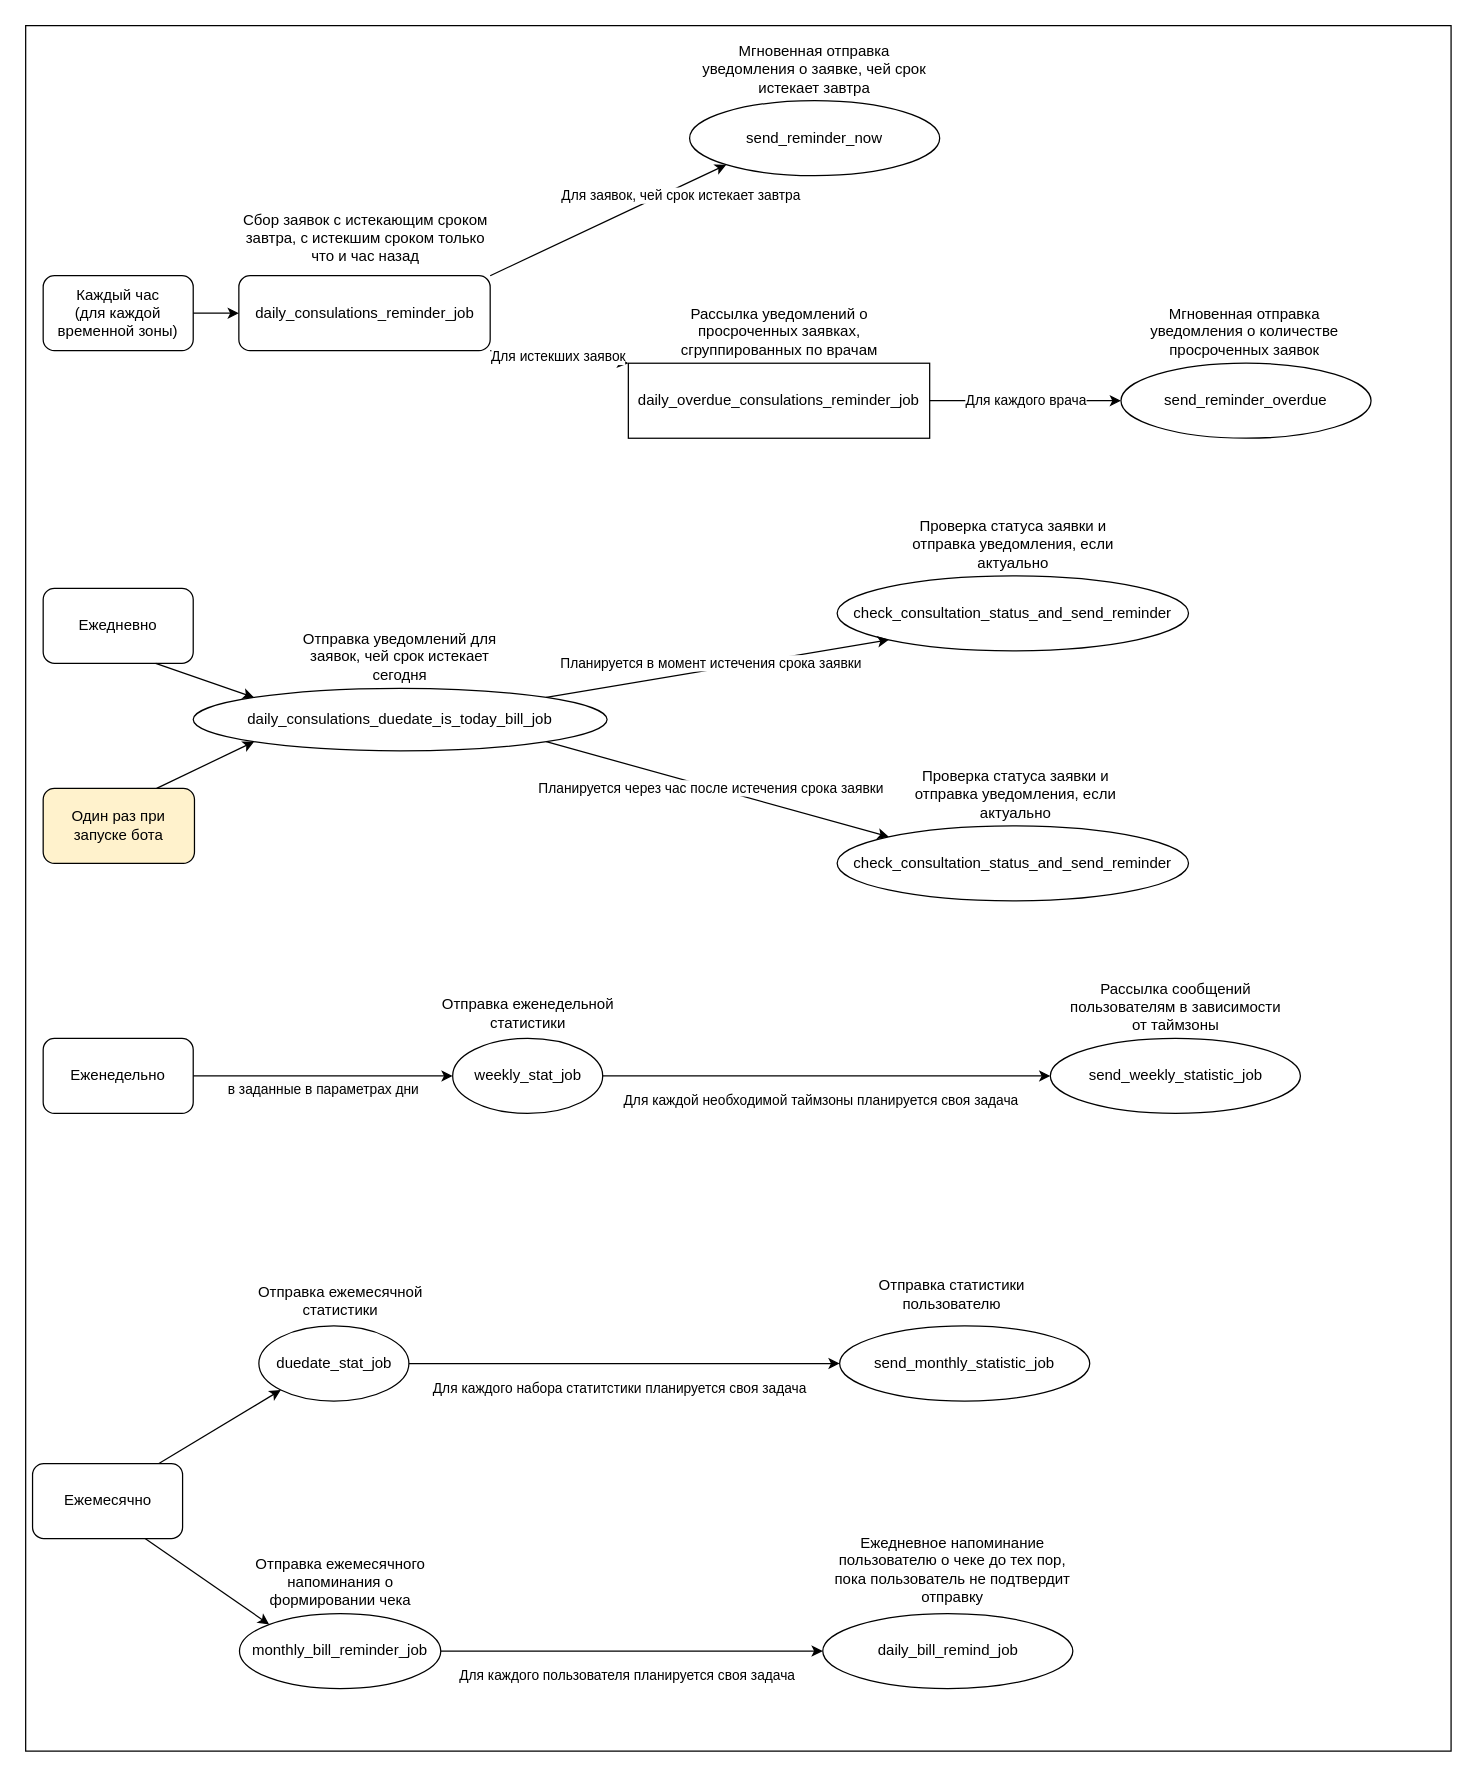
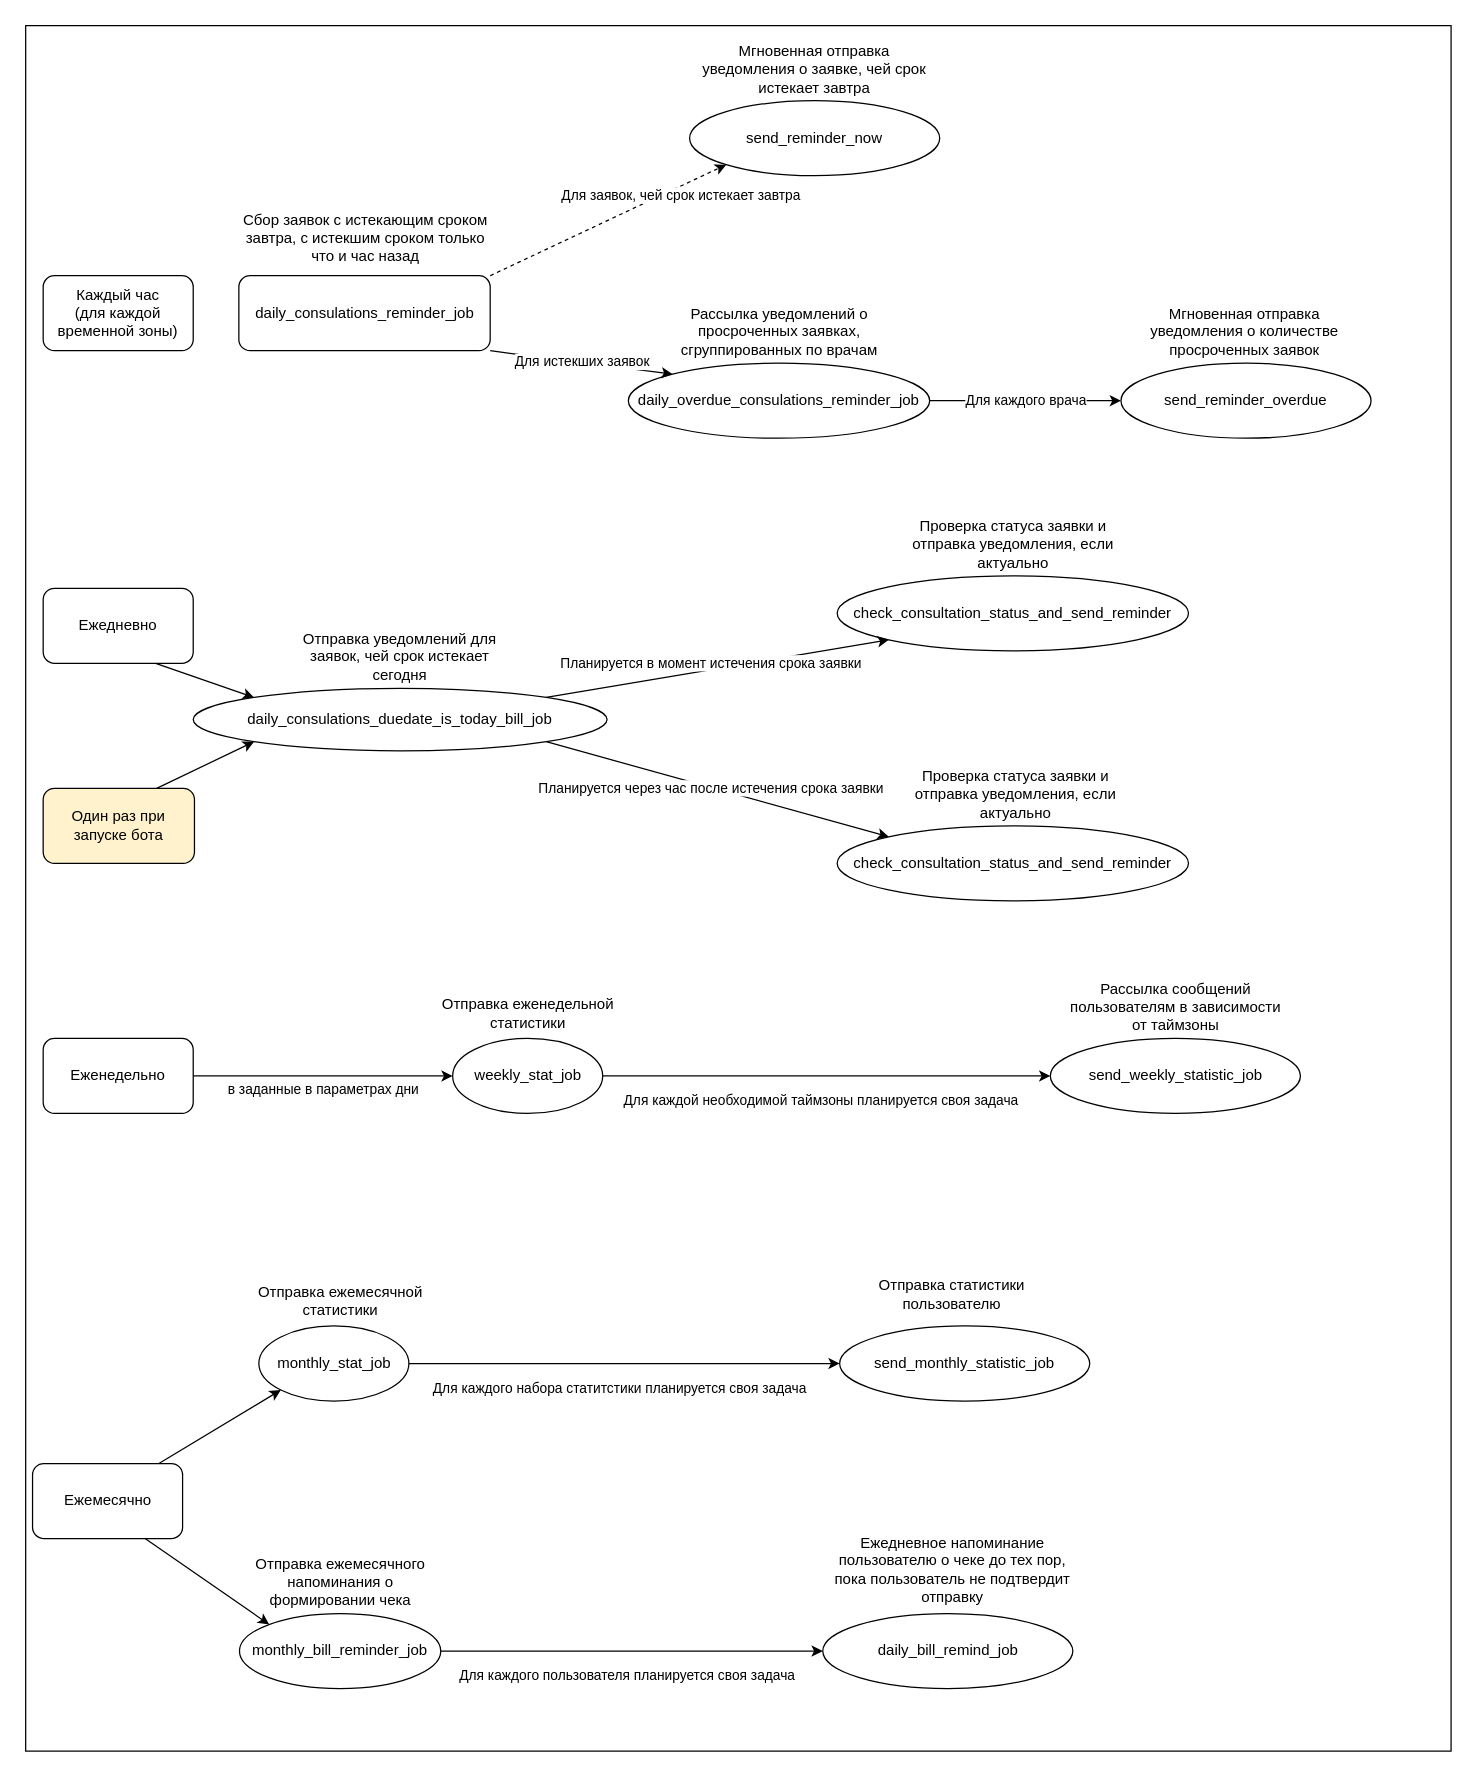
  <mxCell id="0" />
  <mxCell id="1" parent="0" />
  <mxCell id="2" value="" style="rounded=0;whiteSpace=wrap;html=1;" parent="1" vertex="1"><mxGeometry x="20" width="1140" height="1380" as="geometry" y="20" /></mxCell>
  <mxCell id="3" value="Ежедневно" style="rounded=1;whiteSpace=wrap;html=1;" parent="1" vertex="1"><mxGeometry x="34" y="470" width="120" height="60" as="geometry" /></mxCell>
  <mxCell id="4" value="weekly_stat_job" style="ellipse;whiteSpace=wrap;html=1;" parent="1" vertex="1"><mxGeometry x="361.5" y="830" width="120" height="60" as="geometry" /></mxCell>
  <mxCell id="5" value="send_weekly_statistic_job" style="ellipse;whiteSpace=wrap;html=1;" parent="1" vertex="1"><mxGeometry x="839.5" y="830" width="200" height="60" as="geometry" /></mxCell>
  <mxCell id="6" value="Для каждой необходимой таймзоны планируется своя задача" style="endArrow=classic;rounded=0;exitX=1;exitY=0.5;exitDx=0;exitDy=0;entryX=0;entryY=0.5;entryDx=0;entryDy=0;html=1;" parent="1" source="4" target="5" edge="1"><mxGeometry x="-0.026" y="-20" width="50" height="50" relative="1" as="geometry"><mxPoint x="516" y="1320" as="sourcePoint" /><mxPoint x="566" y="1270" as="targetPoint" /><mxPoint as="offset" /></mxGeometry></mxCell>
  <mxCell id="7" value="Отправка еженедельной статистики" style="text;html=1;strokeColor=none;fillColor=none;align=center;verticalAlign=middle;whiteSpace=wrap;rounded=0;" parent="1" vertex="1"><mxGeometry x="346.5" y="790" width="150" height="40" as="geometry" /></mxCell>
  <mxCell id="8" value="Рассылка сообщений пользователям в зависимости от таймзоны" style="text;html=1;strokeColor=none;fillColor=none;align=center;verticalAlign=middle;whiteSpace=wrap;rounded=0;" parent="1" vertex="1"><mxGeometry x="847.5" y="780" width="184" height="50" as="geometry" /></mxCell>
  <mxCell id="9" value="daily_consulations_duedate_is_today_bill_job" style="ellipse;whiteSpace=wrap;html=1;" parent="1" vertex="1"><mxGeometry x="154" y="550" width="331" height="50" as="geometry" /></mxCell>
  <mxCell id="10" value="check_consultation_status_and_send_reminder" style="ellipse;whiteSpace=wrap;html=1;" parent="1" vertex="1"><mxGeometry x="669" y="660" width="281" height="60" as="geometry" /></mxCell>
  <mxCell id="11" value="Планируется через час после истечения срока заявки" style="endArrow=classic;rounded=0;exitX=1;exitY=1;exitDx=0;exitDy=0;entryX=0;entryY=0;entryDx=0;entryDy=0;html=1;" parent="1" source="9" target="10" edge="1"><mxGeometry x="-0.038" y="-1" width="50" height="50" relative="1" as="geometry"><mxPoint x="363" y="1040" as="sourcePoint" /><mxPoint x="623" y="670" as="targetPoint" /><mxPoint as="offset" /></mxGeometry></mxCell>
  <mxCell id="12" value="Отправка уведомлений для заявок, чей срок истекает сегодня" style="text;html=1;strokeColor=none;fillColor=none;align=center;verticalAlign=middle;whiteSpace=wrap;rounded=0;" parent="1" vertex="1"><mxGeometry x="239.25" y="500" width="160.5" height="50" as="geometry" /></mxCell>
  <mxCell id="13" value="Проверка статуса заявки и отправка уведомления, если актуально" style="text;html=1;strokeColor=none;fillColor=none;align=center;verticalAlign=middle;whiteSpace=wrap;rounded=0;" parent="1" vertex="1"><mxGeometry x="709.5" y="610" width="203.5" height="50" as="geometry" /></mxCell>
  <mxCell id="14" value="Ежемесячно" style="rounded=1;whiteSpace=wrap;html=1;" parent="1" vertex="1"><mxGeometry x="25.5" y="1170" width="120" height="60" as="geometry" /></mxCell>
- <mxCell id="15" value="duedate_stat_job" style="ellipse;whiteSpace=wrap;html=1;" parent="1" vertex="1"><mxGeometry x="206.5" y="1060" width="120" height="60" as="geometry" /></mxCell>
+ <mxCell id="15" value="monthly_stat_job" style="ellipse;whiteSpace=wrap;html=1;" parent="1" vertex="1"><mxGeometry x="206.5" y="1060" width="120" height="60" as="geometry" /></mxCell>
  <mxCell id="16" value="send_monthly_statistic_job" style="ellipse;whiteSpace=wrap;html=1;" parent="1" vertex="1"><mxGeometry x="671" y="1060" width="200" height="60" as="geometry" /></mxCell>
  <mxCell id="17" value="Для каждого набора статитстики планируется своя задача" style="endArrow=classic;rounded=0;exitX=1;exitY=0.5;exitDx=0;exitDy=0;entryX=0;entryY=0.5;entryDx=0;entryDy=0;html=1;" parent="1" source="15" target="16" edge="1"><mxGeometry x="-0.026" y="-20" width="50" height="50" relative="1" as="geometry"><mxPoint x="375" y="1550" as="sourcePoint" /><mxPoint x="425" y="1500" as="targetPoint" /><mxPoint as="offset" /></mxGeometry></mxCell>
  <mxCell id="18" value="" style="endArrow=classic;html=1;rounded=0;exitX=0.842;exitY=0;exitDx=0;exitDy=0;entryX=0;entryY=1;entryDx=0;entryDy=0;exitPerimeter=0;" parent="1" source="14" target="15" edge="1"><mxGeometry width="50" height="50" relative="1" as="geometry"><mxPoint x="125" y="1170" as="sourcePoint" /><mxPoint x="465" y="1500" as="targetPoint" /></mxGeometry></mxCell>
  <mxCell id="19" value="Отправка ежемесячной статистики" style="text;html=1;strokeColor=none;fillColor=none;align=center;verticalAlign=middle;whiteSpace=wrap;rounded=0;" parent="1" vertex="1"><mxGeometry x="196.5" y="1020" width="150" height="40" as="geometry" /></mxCell>
  <mxCell id="20" value="Отправка статистики пользователю" style="text;html=1;strokeColor=none;fillColor=none;align=center;verticalAlign=middle;whiteSpace=wrap;rounded=0;" parent="1" vertex="1"><mxGeometry x="671" y="1010" width="180" height="50" as="geometry" /></mxCell>
  <mxCell id="21" value="monthly_bill_reminder_job" style="ellipse;whiteSpace=wrap;html=1;" parent="1" vertex="1"><mxGeometry x="191" y="1290" width="161" height="60" as="geometry" /></mxCell>
  <mxCell id="22" value="daily_bill_remind_job" style="ellipse;whiteSpace=wrap;html=1;" parent="1" vertex="1"><mxGeometry x="657.5" y="1290" width="200" height="60" as="geometry" /></mxCell>
  <mxCell id="23" value="Для каждого пользователя планируется своя задача" style="endArrow=classic;rounded=0;exitX=1;exitY=0.5;exitDx=0;exitDy=0;entryX=0;entryY=0.5;entryDx=0;entryDy=0;html=1;" parent="1" source="21" target="22" edge="1"><mxGeometry x="-0.026" y="-20" width="50" height="50" relative="1" as="geometry"><mxPoint x="385" y="1780" as="sourcePoint" /><mxPoint x="435" y="1730" as="targetPoint" /><mxPoint as="offset" /></mxGeometry></mxCell>
  <mxCell id="24" value="Отправка ежемесячного напоминания о формировании чека" style="text;html=1;strokeColor=none;fillColor=none;align=center;verticalAlign=middle;whiteSpace=wrap;rounded=0;" parent="1" vertex="1"><mxGeometry x="196.5" y="1240" width="150" height="50" as="geometry" /></mxCell>
  <mxCell id="25" value="Ежедневное напоминание пользователю о чеке до тех пор, пока пользователь не подтвердит отправку" style="text;html=1;strokeColor=none;fillColor=none;align=center;verticalAlign=middle;whiteSpace=wrap;rounded=0;" parent="1" vertex="1"><mxGeometry x="657.5" y="1220" width="207" height="70" as="geometry" /></mxCell>
  <mxCell id="26" value="" style="endArrow=classic;html=1;rounded=0;exitX=0.75;exitY=1;exitDx=0;exitDy=0;entryX=0;entryY=0;entryDx=0;entryDy=0;" parent="1" source="14" target="21" edge="1"><mxGeometry width="50" height="50" relative="1" as="geometry"><mxPoint x="625" y="1230" as="sourcePoint" /><mxPoint x="675" y="1180" as="targetPoint" /></mxGeometry></mxCell>
  <mxCell id="27" value="" style="endArrow=classic;html=1;rounded=0;exitX=0.75;exitY=1;exitDx=0;exitDy=0;entryX=0;entryY=0;entryDx=0;entryDy=0;" parent="1" source="3" target="9" edge="1"><mxGeometry width="50" height="50" relative="1" as="geometry"><mxPoint x="187" y="480" as="sourcePoint" /><mxPoint x="247.004" y="638.787" as="targetPoint" /></mxGeometry></mxCell>
  <mxCell id="28" value="Каждый час&lt;br&gt;(для каждой временной зоны)" style="rounded=1;whiteSpace=wrap;html=1;" parent="1" vertex="1"><mxGeometry x="34" y="220" width="120" height="60" as="geometry" /></mxCell>
  <mxCell id="29" value="daily_consulations_reminder_job" style="whiteSpace=wrap;html=1;rounded=1;" parent="1" vertex="1"><mxGeometry x="190.5" y="220" width="201" height="60" as="geometry" /></mxCell>
  <mxCell id="30" value="send_reminder_now" style="ellipse;whiteSpace=wrap;html=1;" parent="1" vertex="1"><mxGeometry x="551" y="80" width="200" height="60" as="geometry" /></mxCell>
  <mxCell id="31" value="Сбор заявок с истекающим сроком завтра, с истекшим сроком только что и час назад" style="text;html=1;strokeColor=none;fillColor=none;align=center;verticalAlign=middle;whiteSpace=wrap;rounded=0;" parent="1" vertex="1"><mxGeometry x="191.5" y="160" width="200" height="60" as="geometry" /></mxCell>
  <mxCell id="32" value="Мгновенная отправка уведомления о заявке, чей срок истекает завтра" style="text;html=1;strokeColor=none;fillColor=none;align=center;verticalAlign=middle;whiteSpace=wrap;rounded=0;" parent="1" vertex="1"><mxGeometry x="559" y="30" width="184" height="50" as="geometry" /></mxCell>
- <mxCell id="33" value="" style="endArrow=classic;html=1;rounded=0;entryX=0;entryY=0.5;entryDx=0;entryDy=0;exitX=1;exitY=0.5;exitDx=0;exitDy=0;" parent="1" source="28" target="29" edge="1"><mxGeometry width="50" height="50" relative="1" as="geometry"><mxPoint x="151.5" y="250" as="sourcePoint" /><mxPoint x="680.5" y="230" as="targetPoint" /></mxGeometry></mxCell>
  <mxCell id="34" value="Один раз при запуске бота" style="rounded=1;whiteSpace=wrap;html=1;fillColor=#fff2cc;" parent="1" vertex="1"><mxGeometry x="34" y="630" width="121" height="60" as="geometry" /></mxCell>
  <mxCell id="35" value="" style="endArrow=classic;html=1;rounded=0;exitX=0.75;exitY=0;exitDx=0;exitDy=0;entryX=0;entryY=1;entryDx=0;entryDy=0;" parent="1" source="34" target="9" edge="1"><mxGeometry width="50" height="50" relative="1" as="geometry"><mxPoint x="608" y="610" as="sourcePoint" /><mxPoint x="658" y="560" as="targetPoint" /></mxGeometry></mxCell>
  <mxCell id="36" value="check_consultation_status_and_send_reminder" style="ellipse;whiteSpace=wrap;html=1;" parent="1" vertex="1"><mxGeometry x="669" y="460" width="281" height="60" as="geometry" /></mxCell>
  <mxCell id="37" value="Проверка статуса заявки и отправка уведомления, если актуально" style="text;html=1;strokeColor=none;fillColor=none;align=center;verticalAlign=middle;whiteSpace=wrap;rounded=0;" parent="1" vertex="1"><mxGeometry x="709.5" y="410" width="200" height="50" as="geometry" /></mxCell>
  <mxCell id="38" value="Планируется в момент истечения срока заявки" style="endArrow=classic;html=1;rounded=0;exitX=1;exitY=0;exitDx=0;exitDy=0;entryX=0;entryY=1;entryDx=0;entryDy=0;" parent="1" source="9" target="36" edge="1"><mxGeometry x="-0.033" y="5" width="50" height="50" relative="1" as="geometry"><mxPoint x="524" y="420" as="sourcePoint" /><mxPoint x="574" y="370" as="targetPoint" /><mxPoint as="offset" /></mxGeometry></mxCell>
- <mxCell id="39" value="" style="endArrow=classic;html=1;rounded=0;exitX=1;exitY=0;exitDx=0;exitDy=0;entryX=0;entryY=1;entryDx=0;entryDy=0;" parent="1" source="29" target="30" edge="1"><mxGeometry width="50" height="50" relative="1" as="geometry"><mxPoint x="536.5" y="370" as="sourcePoint" /><mxPoint x="579.789" y="171.213" as="targetPoint" /></mxGeometry></mxCell>
+ <mxCell id="39" value="" style="endArrow=classic;html=1;rounded=0;exitX=1;exitY=0;exitDx=0;exitDy=0;entryX=0;entryY=1;entryDx=0;entryDy=0;dashed=1;" parent="1" source="29" target="30" edge="1"><mxGeometry width="50" height="50" relative="1" as="geometry"><mxPoint x="536.5" y="370" as="sourcePoint" /><mxPoint x="579.789" y="171.213" as="targetPoint" /></mxGeometry></mxCell>
  <mxCell id="40" value="Для заявок, чей срок истекает завтра" style="edgeLabel;html=1;align=center;verticalAlign=middle;resizable=0;points=[];" parent="39" vertex="1" connectable="0"><mxGeometry x="-0.115" y="-2" relative="1" as="geometry"><mxPoint x="68" y="-27" as="offset" /></mxGeometry></mxCell>
- <mxCell id="41" value="daily_overdue_consulations_reminder_job" style="whiteSpace=wrap;html=1;rounded=0;" parent="1" vertex="1"><mxGeometry x="502" y="290" width="241" height="60" as="geometry" /></mxCell>
+ <mxCell id="41" value="daily_overdue_consulations_reminder_job" style="ellipse;whiteSpace=wrap;html=1;" parent="1" vertex="1"><mxGeometry x="502" y="290" width="241" height="60" as="geometry" /></mxCell>
  <mxCell id="42" value="Рассылка уведомлений о просроченных заявках, сгруппированных по врачам" style="text;html=1;strokeColor=none;fillColor=none;align=center;verticalAlign=middle;whiteSpace=wrap;rounded=0;" parent="1" vertex="1"><mxGeometry x="530.5" y="240" width="184" height="50" as="geometry" /></mxCell>
  <mxCell id="43" value="Для истекших заявок" style="endArrow=classic;html=1;rounded=0;exitX=1;exitY=1;exitDx=0;exitDy=0;entryX=0;entryY=0;entryDx=0;entryDy=0;" parent="1" source="29" target="41" edge="1"><mxGeometry width="50" height="50" relative="1" as="geometry"><mxPoint x="401.5" y="220" as="sourcePoint" /><mxPoint x="562.5" y="190" as="targetPoint" /></mxGeometry></mxCell>
  <mxCell id="44" value="send_reminder_overdue" style="ellipse;whiteSpace=wrap;html=1;" parent="1" vertex="1"><mxGeometry x="896" y="290" width="200" height="60" as="geometry" /></mxCell>
  <mxCell id="45" value="Мгновенная отправка уведомления о количестве просроченных заявок" style="text;html=1;strokeColor=none;fillColor=none;align=center;verticalAlign=middle;whiteSpace=wrap;rounded=0;" parent="1" vertex="1"><mxGeometry x="903" y="240" width="184" height="50" as="geometry" /></mxCell>
  <mxCell id="46" value="Для каждого врача" style="endArrow=classic;html=1;rounded=0;exitX=1;exitY=0.5;exitDx=0;exitDy=0;entryX=0;entryY=0.5;entryDx=0;entryDy=0;" parent="1" source="41" target="44" edge="1"><mxGeometry width="50" height="50" relative="1" as="geometry"><mxPoint x="537" y="300" as="sourcePoint" /><mxPoint x="587" y="250" as="targetPoint" /></mxGeometry></mxCell>
  <mxCell id="47" value="Еженедельно" style="rounded=1;whiteSpace=wrap;html=1;" vertex="1" parent="1"><mxGeometry x="34" y="830" width="120" height="60" as="geometry" /></mxCell>
  <mxCell id="48" value="" style="endArrow=classic;html=1;rounded=0;exitX=1;exitY=0.5;exitDx=0;exitDy=0;entryX=0;entryY=0.5;entryDx=0;entryDy=0;" edge="1" parent="1" source="47" target="4"><mxGeometry width="50" height="50" relative="1" as="geometry"><mxPoint x="347" y="980" as="sourcePoint" /><mxPoint x="397" y="930" as="targetPoint" /></mxGeometry></mxCell>
  <mxCell id="49" value="&lt;span style=&quot;background-color: rgb(251, 251, 251);&quot;&gt;&lt;font style=&quot;font-size: 11px;&quot;&gt;в заданные в параметрах дни&lt;/font&gt;&lt;/span&gt;" style="edgeLabel;html=1;align=center;verticalAlign=middle;resizable=0;points=[];" vertex="1" connectable="0" parent="48"><mxGeometry x="-0.2" y="1" relative="1" as="geometry"><mxPoint x="20" y="11" as="offset" /></mxGeometry></mxCell>
